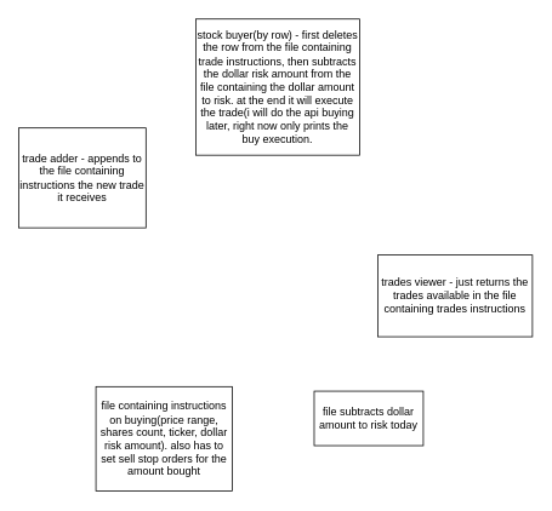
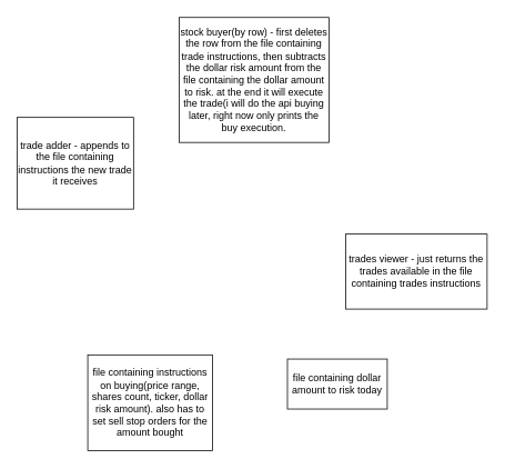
  <mxCell id="0" />
  <mxCell id="1" parent="0" />
  <mxCell id="2" value="file containing instructions on buying(price range, shares count, ticker, dollar risk amount). also has to set sell stop orders for the amount bought" style="whiteSpace=wrap;html=1;" vertex="1" parent="1"><mxGeometry x="105" y="425" width="150" height="115" as="geometry" /></mxCell>
- <mxCell id="3" value="file subtracts dollar amount to risk today" style="whiteSpace=wrap;html=1;" vertex="1" parent="1"><mxGeometry x="345" y="430" width="120" height="60" as="geometry" /></mxCell>
+ <mxCell id="3" value="file containing dollar amount to risk today" style="whiteSpace=wrap;html=1;" vertex="1" parent="1"><mxGeometry x="345" y="430" width="120" height="60" as="geometry" /></mxCell>
  <mxCell id="4" value="stock buyer(by row) - first deletes the row from the file containing trade instructions, then subtracts the dollar risk amount from the file containing the dollar amount to risk. at the end it will execute the trade(i will do the api buying later, right now only prints the buy execution." style="whiteSpace=wrap;html=1;" vertex="1" parent="1"><mxGeometry x="215" y="20" width="180" height="150" as="geometry" /></mxCell>
  <mxCell id="5" value="trade adder - appends to the file containing instructions the new trade it receives" style="whiteSpace=wrap;html=1;" vertex="1" parent="1"><mxGeometry x="20" y="140" width="140" height="110" as="geometry" /></mxCell>
  <mxCell id="6" value="trades viewer - just returns the trades available in the file containing trades instructions" style="whiteSpace=wrap;html=1;" vertex="1" parent="1"><mxGeometry x="415" y="280" width="170" height="90" as="geometry" /></mxCell>
